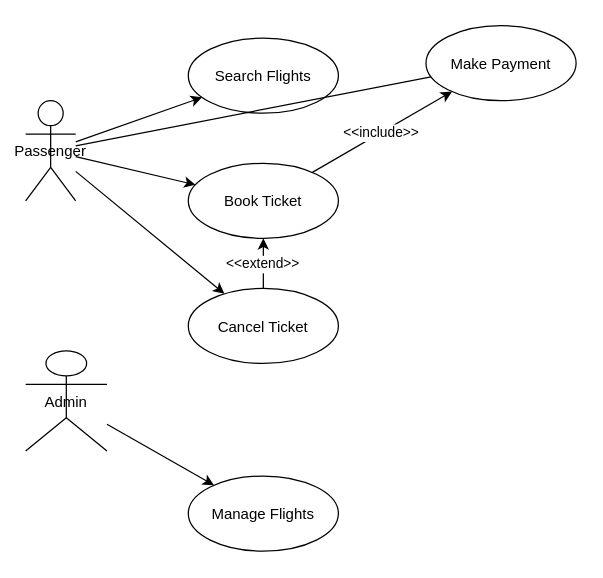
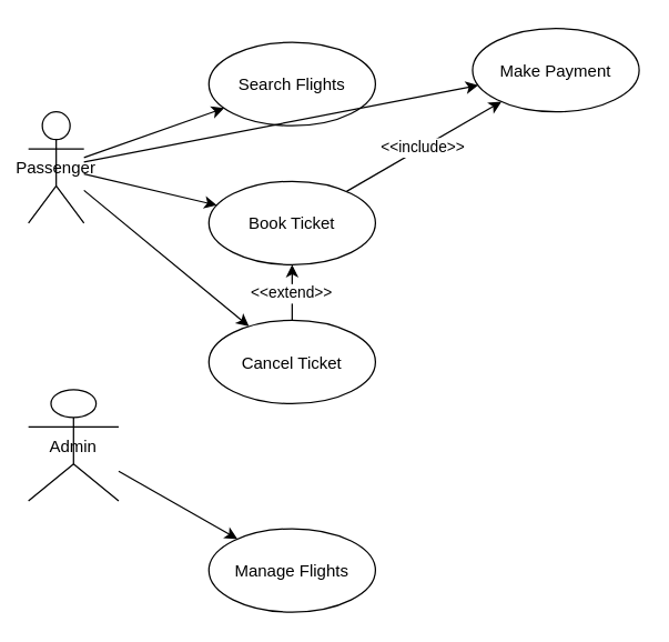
  <mxCell id="0" />
  <mxCell id="1" parent="0" />
  <mxCell id="2" value="Passenger" style="shape=umlActor;" vertex="1" parent="1"><mxGeometry x="20" y="80" width="40" height="80" as="geometry" /></mxCell>
  <mxCell id="3" value="Admin" style="shape=umlActor;" vertex="1" parent="1"><mxGeometry x="20" y="280" width="65" height="80" as="geometry" /></mxCell>
  <mxCell id="4" value="Search Flights" style="ellipse" vertex="1" parent="1"><mxGeometry x="150" y="30" width="120" height="60" as="geometry" /></mxCell>
  <mxCell id="5" value="Book Ticket" style="ellipse" vertex="1" parent="1"><mxGeometry x="150" y="130" width="120" height="60" as="geometry" /></mxCell>
  <mxCell id="6" value="Cancel Ticket" style="ellipse" vertex="1" parent="1"><mxGeometry x="150" y="230" width="120" height="60" as="geometry" /></mxCell>
  <mxCell id="7" value="Make Payment" style="ellipse" vertex="1" parent="1"><mxGeometry x="340" y="20" width="120" height="60" as="geometry" /></mxCell>
  <mxCell id="8" value="Manage Flights" style="ellipse" vertex="1" parent="1"><mxGeometry x="150" y="380" width="120" height="60" as="geometry" /></mxCell>
  <mxCell id="9" edge="1" parent="1" source="2" target="4"><mxGeometry relative="1" as="geometry" /></mxCell>
  <mxCell id="10" edge="1" parent="1" source="2" target="5"><mxGeometry relative="1" as="geometry" /></mxCell>
  <mxCell id="11" edge="1" parent="1" source="2" target="6"><mxGeometry relative="1" as="geometry" /></mxCell>
- <mxCell id="12" edge="1" parent="1" source="2" target="7" style="endArrow=none;"><mxGeometry relative="1" as="geometry" /></mxCell>
+ <mxCell id="12" edge="1" parent="1" source="2" target="7"><mxGeometry relative="1" as="geometry" /></mxCell>
  <mxCell id="13" edge="1" parent="1" source="3" target="8"><mxGeometry relative="1" as="geometry" /></mxCell>
  <mxCell id="14" value="&lt;&lt;include&gt;&gt;" edge="1" parent="1" source="5" target="7"><mxGeometry relative="1" as="geometry" /></mxCell>
  <mxCell id="15" value="&lt;&lt;extend&gt;&gt;" edge="1" parent="1" source="6" target="5"><mxGeometry relative="1" as="geometry" /></mxCell>
